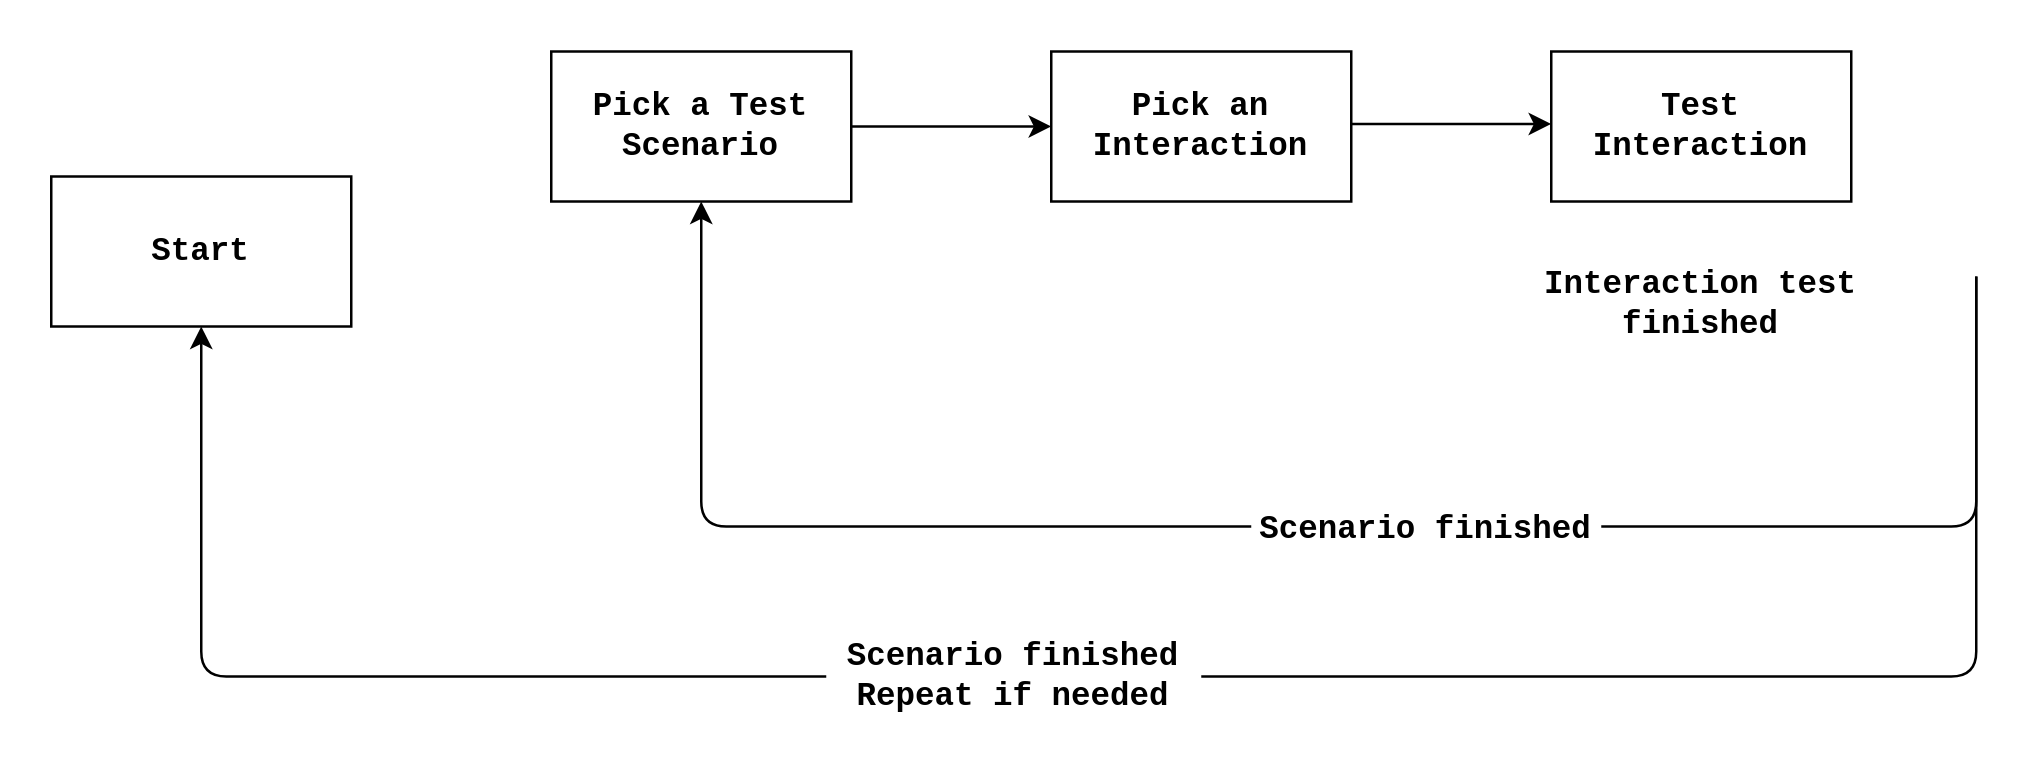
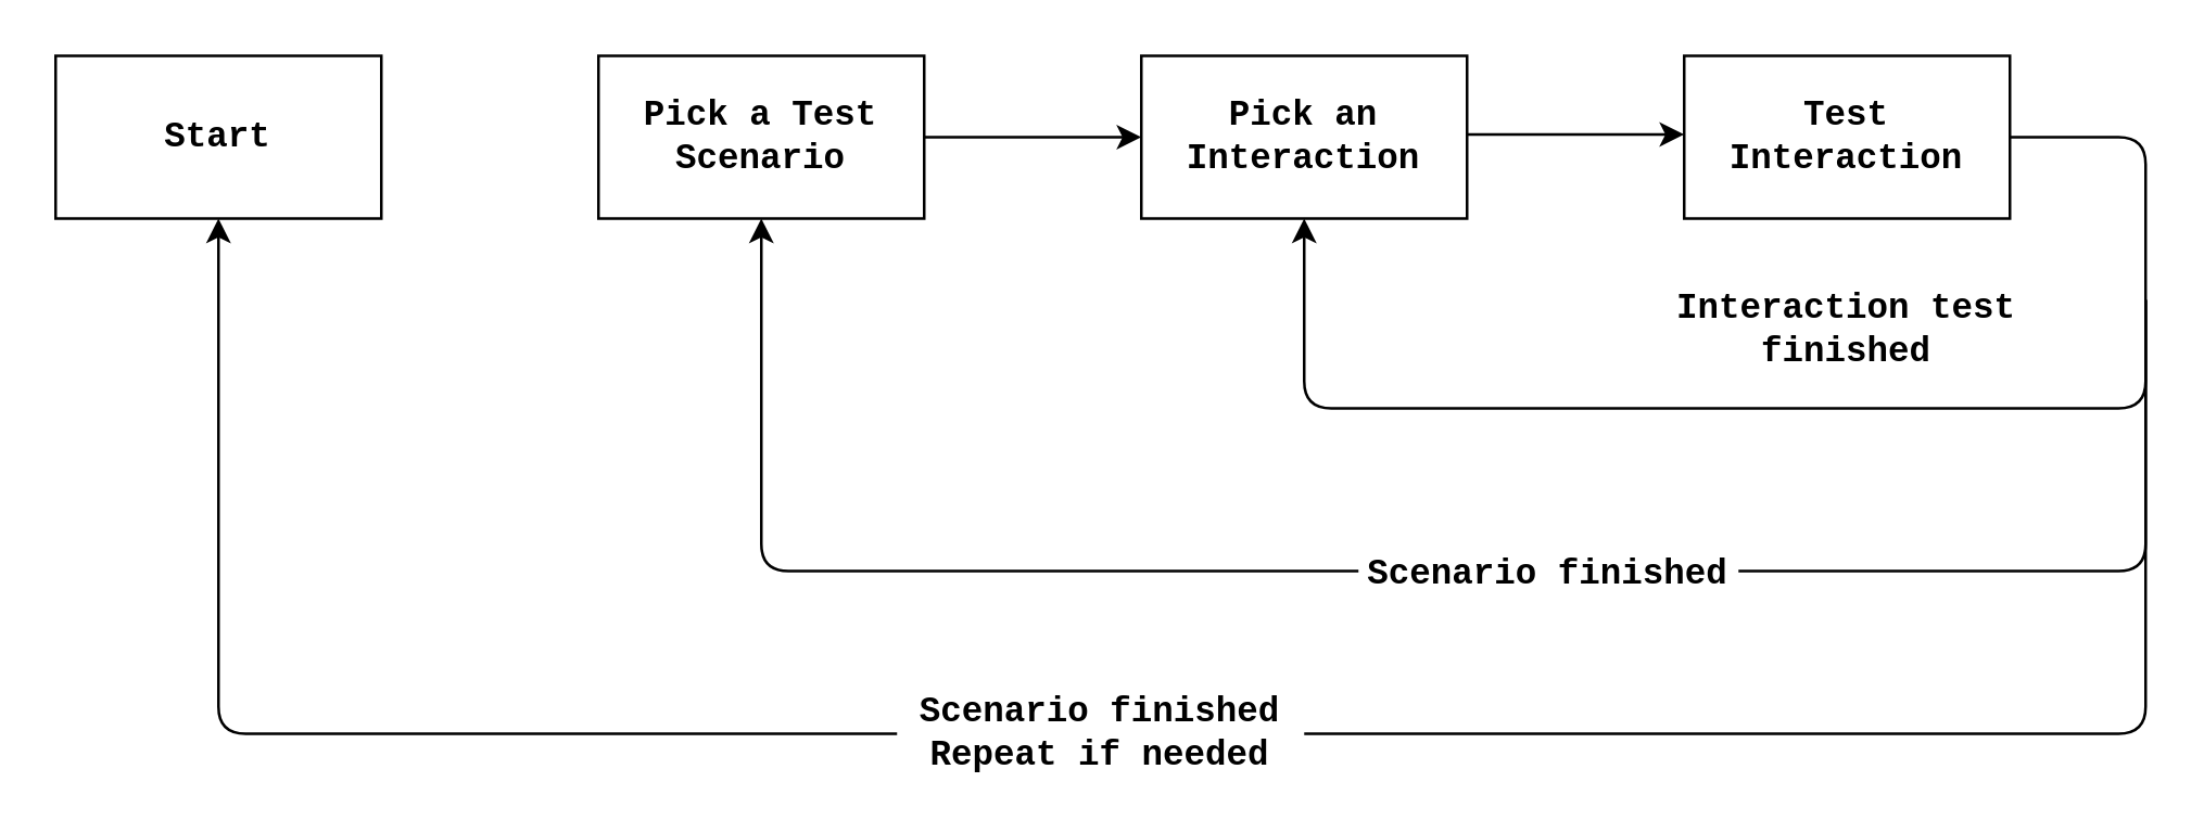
  <mxCell id="0" />
  <mxCell id="1" parent="0" />
- <mxCell id="2" value="Start" style="rounded=0;whiteSpace=wrap;html=1;strokeColor=#000000;strokeWidth=1;fillColor=none;fontFamily=Courier New;fontSize=13;fontColor=#000000;align=center;fontStyle=1" vertex="1" parent="1"><mxGeometry x="20" y="70" width="120" height="60" as="geometry" /></mxCell>
+ <mxCell id="2" value="Start" style="rounded=0;whiteSpace=wrap;html=1;strokeColor=#000000;strokeWidth=1;fillColor=none;fontFamily=Courier New;fontSize=13;fontColor=#000000;align=center;fontStyle=1" vertex="1" parent="1"><mxGeometry x="20" y="20" width="120" height="60" as="geometry" /></mxCell>
  <mxCell id="3" value="Pick a Test Scenario" style="rounded=0;whiteSpace=wrap;html=1;strokeColor=#000000;strokeWidth=1;fillColor=none;fontFamily=Courier New;fontSize=13;fontColor=#000000;align=center;fontStyle=1" vertex="1" parent="1"><mxGeometry x="220" y="20" width="120" height="60" as="geometry" /></mxCell>
  <mxCell id="4" value="Pick an Interaction" style="rounded=0;whiteSpace=wrap;html=1;strokeColor=#000000;strokeWidth=1;fillColor=none;fontFamily=Courier New;fontSize=13;fontColor=#000000;align=center;fontStyle=1" vertex="1" parent="1"><mxGeometry x="420" y="20" width="120" height="60" as="geometry" /></mxCell>
  <mxCell id="5" value="Test Interaction" style="rounded=0;whiteSpace=wrap;html=1;strokeColor=#000000;strokeWidth=1;fillColor=none;fontFamily=Courier New;fontSize=13;fontColor=#000000;align=center;fontStyle=1" vertex="1" parent="1"><mxGeometry x="620" y="20" width="120" height="60" as="geometry" /></mxCell>
  <mxCell id="6" value="" style="endArrow=classic;html=1;strokeColor=#000000;strokeWidth=1;fontFamily=Courier New;fontSize=13;fontColor=#000000;entryX=0;entryY=0.5;exitX=1;exitY=0.5;" edge="1" parent="1"><mxGeometry width="50" height="50" relative="1" as="geometry"><mxPoint x="340" y="50" as="sourcePoint" /><mxPoint x="420" y="50" as="targetPoint" /></mxGeometry></mxCell>
  <mxCell id="7" value="" style="endArrow=classic;html=1;strokeColor=#000000;strokeWidth=1;fontFamily=Courier New;fontSize=13;fontColor=#000000;entryX=0;entryY=0.5;exitX=1;exitY=0.5;" edge="1" parent="1"><mxGeometry width="50" height="50" relative="1" as="geometry"><mxPoint x="540" y="49" as="sourcePoint" /><mxPoint x="620" y="49" as="targetPoint" /></mxGeometry></mxCell>
+ <mxCell id="8" value="" style="endArrow=classic;html=1;strokeColor=#000000;strokeWidth=1;fontFamily=Courier New;fontSize=13;fontColor=#000000;exitX=1;exitY=0.5;entryX=0.5;entryY=1;" edge="1" parent="1" source="5" target="4"><mxGeometry width="50" height="50" relative="1" as="geometry"><mxPoint x="630" y="220" as="sourcePoint" /><mxPoint x="180" y="50" as="targetPoint" /><Array as="points"><mxPoint x="790" y="50" /><mxPoint x="790" y="150" /><mxPoint x="480" y="150" /></Array></mxGeometry></mxCell>
  <mxCell id="9" value="" style="endArrow=classic;html=1;strokeColor=#000000;strokeWidth=1;fontFamily=Courier New;fontSize=13;fontColor=#000000;entryX=0.5;entryY=1;" edge="1" parent="1" target="3"><mxGeometry width="50" height="50" relative="1" as="geometry"><mxPoint x="790" y="110" as="sourcePoint" /><mxPoint x="470" y="245" as="targetPoint" /><Array as="points"><mxPoint x="790" y="210" /><mxPoint x="280" y="210" /></Array></mxGeometry></mxCell>
  <mxCell id="10" value="" style="endArrow=classic;html=1;strokeColor=#000000;strokeWidth=1;fontFamily=Courier New;fontSize=13;fontColor=#000000;entryX=0.5;entryY=1;" edge="1" parent="1" target="2"><mxGeometry width="50" height="50" relative="1" as="geometry"><mxPoint x="790" y="110" as="sourcePoint" /><mxPoint x="290" y="230" as="targetPoint" /><Array as="points"><mxPoint x="790" y="270" /><mxPoint x="80" y="270" /></Array></mxGeometry></mxCell>
  <mxCell id="11" value="Scenario finished&lt;div&gt;Repeat if needed&lt;/div&gt;" style="text;html=1;strokeColor=none;fillColor=#ffffff;align=center;verticalAlign=middle;whiteSpace=wrap;fontFamily=Courier New;fontSize=13;fontColor=#000000;fontStyle=1" vertex="1" parent="1"><mxGeometry x="330" y="255" width="150" height="30" as="geometry" /></mxCell>
  <mxCell id="12" value="Scenario finished" style="text;html=1;strokeColor=none;fillColor=#ffffff;align=center;verticalAlign=middle;whiteSpace=wrap;fontFamily=Courier New;fontSize=13;fontColor=#000000;fontStyle=1" vertex="1" parent="1"><mxGeometry x="500" y="196" width="140" height="30" as="geometry" /></mxCell>
  <mxCell id="13" value="Interaction test finished" style="text;html=1;strokeColor=none;fillColor=#ffffff;align=center;verticalAlign=middle;whiteSpace=wrap;fontFamily=Courier New;fontSize=13;fontColor=#000000;fontStyle=1" vertex="1" parent="1"><mxGeometry x="610" y="106" width="140" height="30" as="geometry" /></mxCell>
